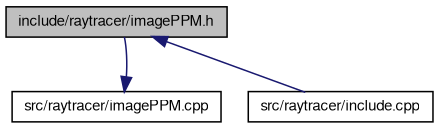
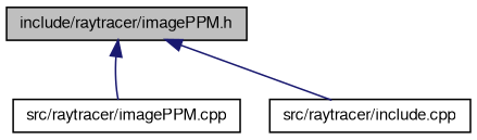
  digraph {
    node [color=black fillcolor=white fontname=FreeSans fontsize=10 shape=record style=filled]
    edge [color=midnightblue dir=back fontname=FreeSans fontsize=10 labelfontname=FreeSans labelfontsize=10 style=solid]
    n1 [fillcolor=grey75 fontcolor=black height=0.2 label="include/raytracer/imagePPM.h" width=0.4]
    n2 [height=0.2 label="src/raytracer/imagePPM.cpp" width=0.4]
    n3 [height=0.2 label="src/raytracer/include.cpp" width=0.4]
-   n2 -> n1
+   n1 -> n2
    n1 -> n3
  }
